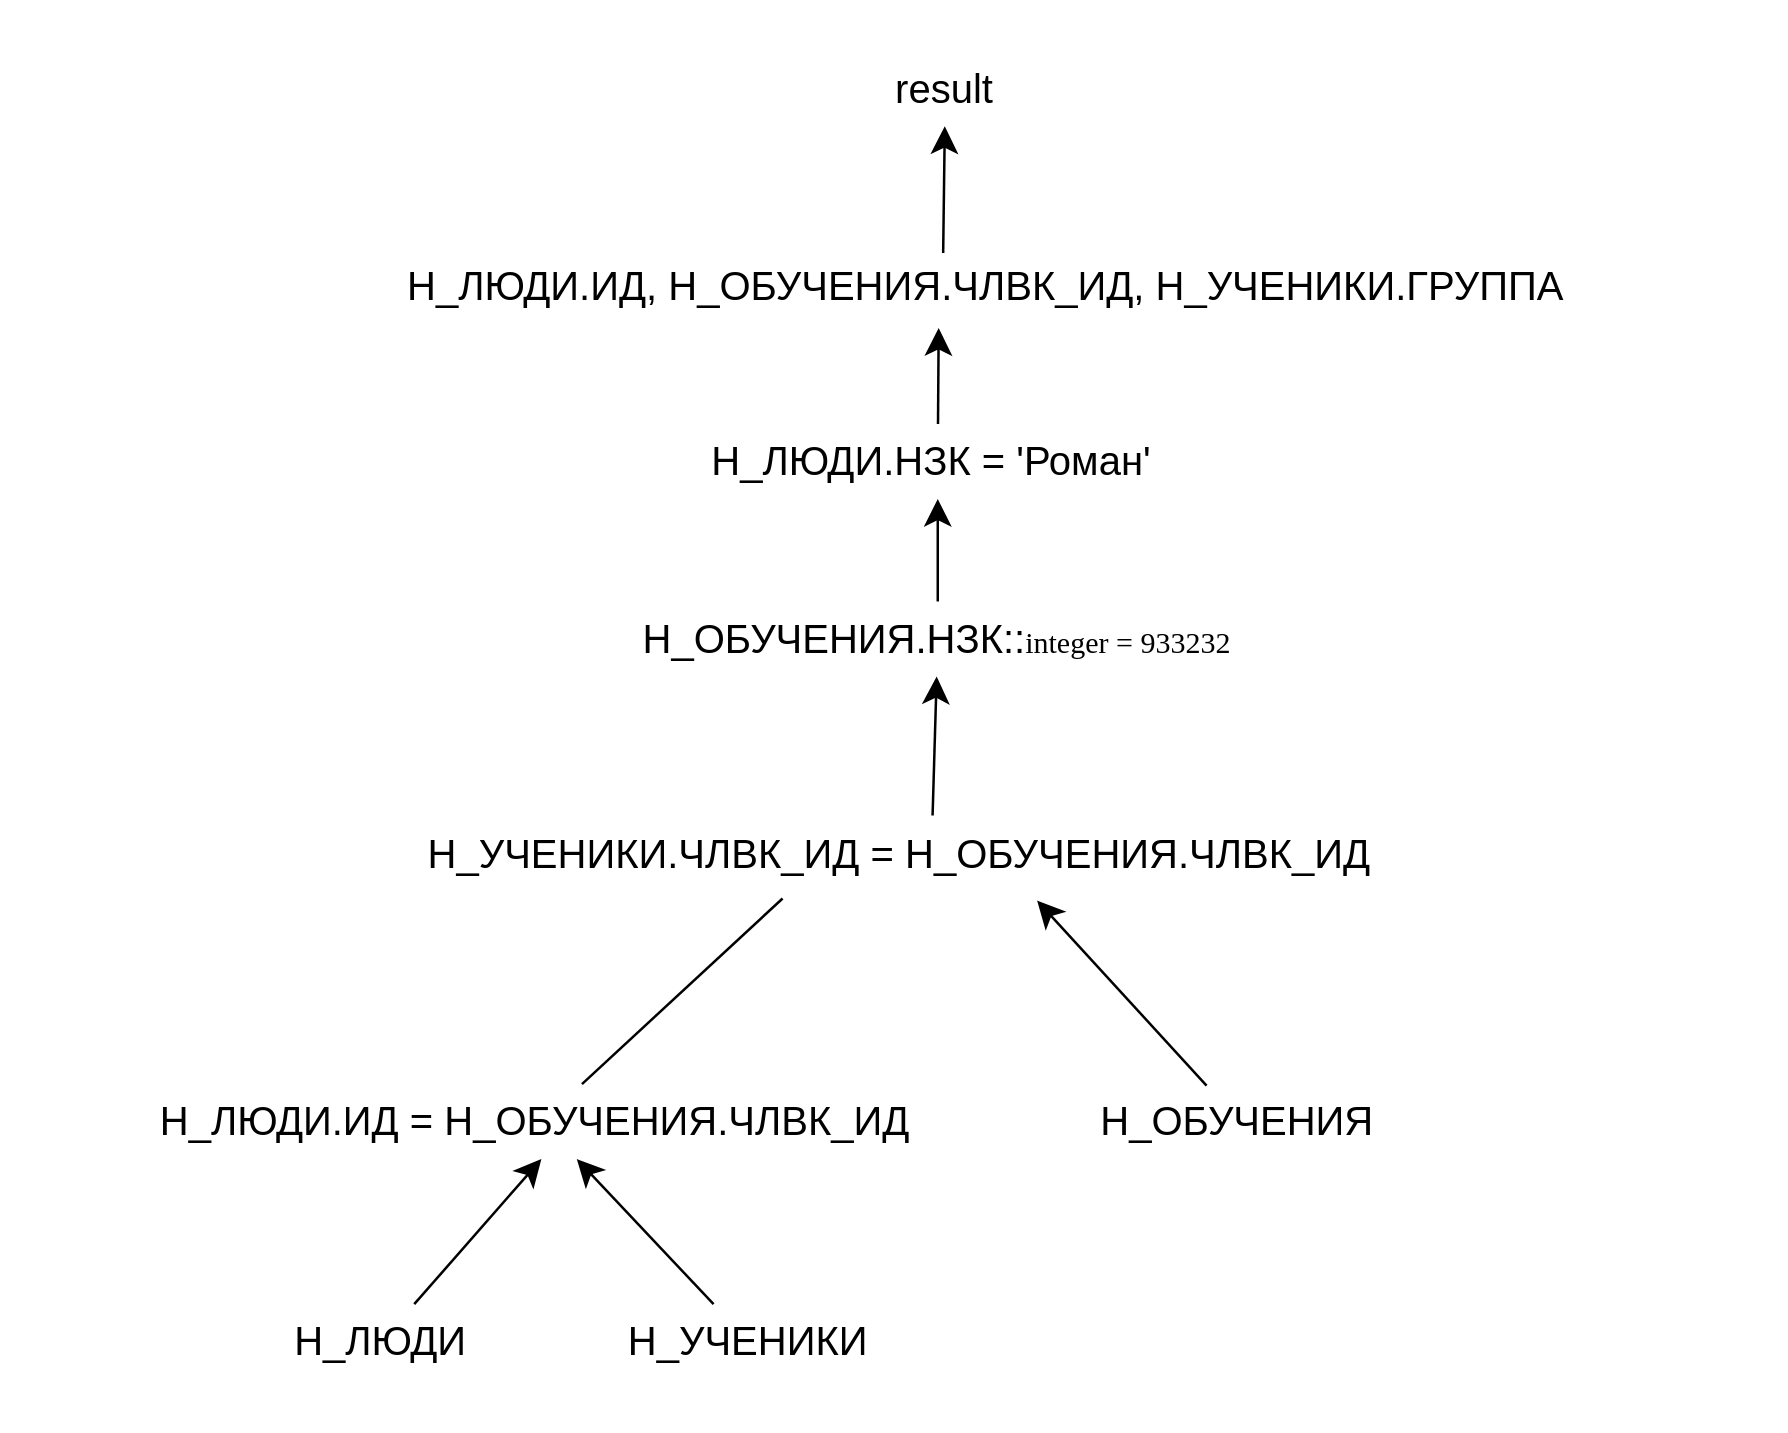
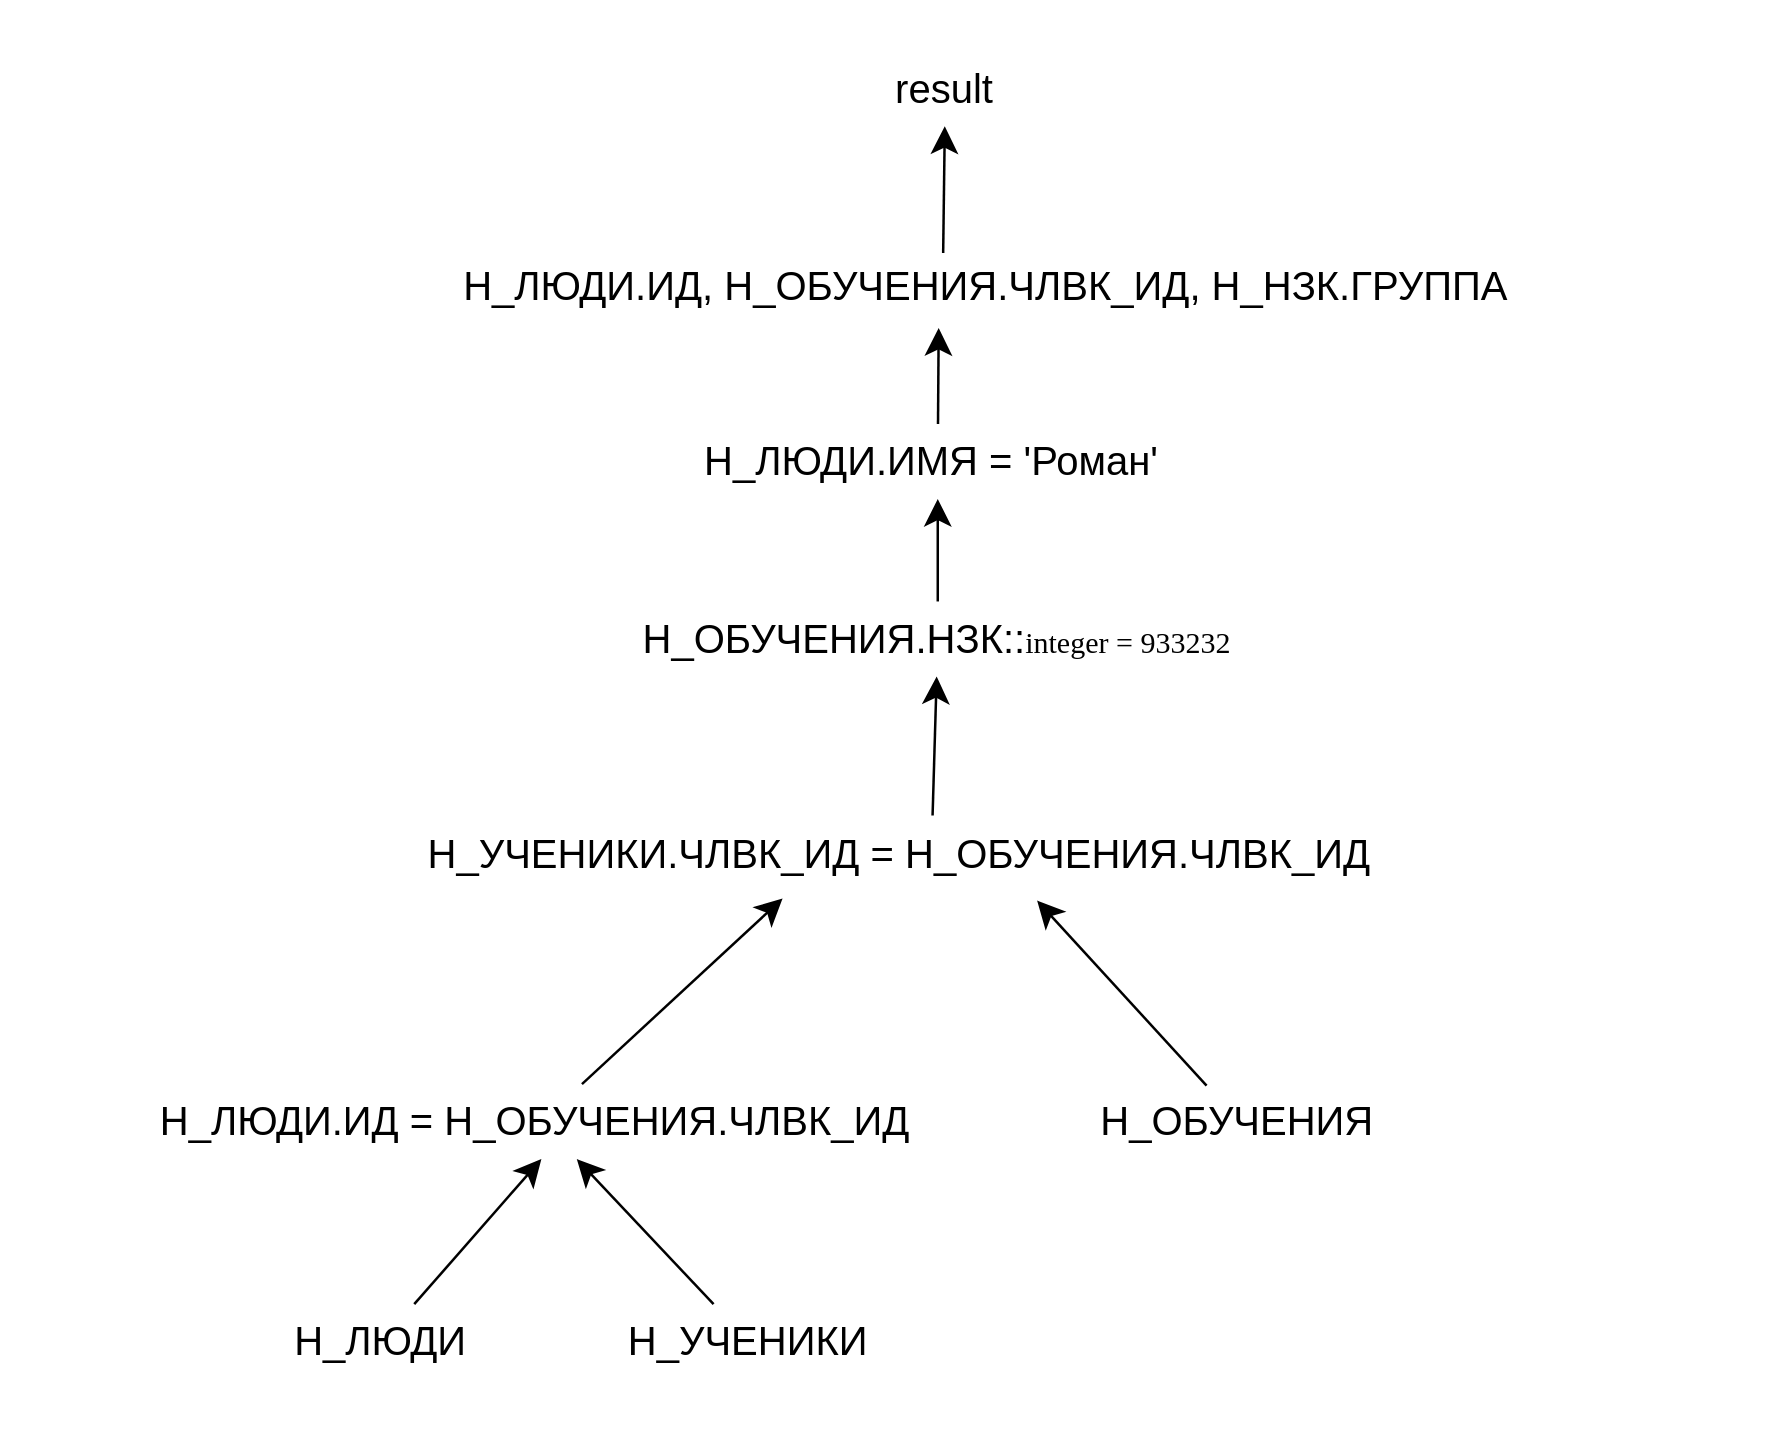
  <mxCell id="0" />
  <mxCell id="1" parent="0" />
  <mxCell id="2" style="edgeStyle=none;curved=1;rounded=0;orthogonalLoop=1;jettySize=auto;html=1;entryX=0.5;entryY=1;entryDx=0;entryDy=0;fontSize=12;startSize=8;endSize=8;" edge="1" parent="1" source="3" target="7"><mxGeometry relative="1" as="geometry" /></mxCell>
  <mxCell id="3" value="Н_ЛЮДИ" style="text;html=1;strokeColor=none;fillColor=none;align=center;verticalAlign=middle;whiteSpace=wrap;rounded=0;fontSize=16;" vertex="1" parent="1"><mxGeometry x="38" y="521" width="228" height="30" as="geometry" /></mxCell>
  <mxCell id="4" style="edgeStyle=none;curved=1;rounded=0;orthogonalLoop=1;jettySize=auto;html=1;fontSize=12;startSize=8;endSize=8;" edge="1" parent="1" source="5" target="7"><mxGeometry relative="1" as="geometry" /></mxCell>
  <mxCell id="5" value="Н_УЧЕНИКИ" style="text;html=1;strokeColor=none;fillColor=none;align=center;verticalAlign=middle;whiteSpace=wrap;rounded=0;fontSize=16;" vertex="1" parent="1"><mxGeometry x="216" y="521" width="166" height="30" as="geometry" /></mxCell>
- <mxCell id="6" style="edgeStyle=none;curved=1;rounded=0;orthogonalLoop=1;jettySize=auto;html=1;entryX=0.381;entryY=1.093;entryDx=0;entryDy=0;entryPerimeter=0;fontSize=12;startSize=8;endSize=8;endArrow=none;" edge="1" parent="1" source="7" target="10"><mxGeometry relative="1" as="geometry" /></mxCell>
+ <mxCell id="6" style="edgeStyle=none;curved=1;rounded=0;orthogonalLoop=1;jettySize=auto;html=1;entryX=0.381;entryY=1.093;entryDx=0;entryDy=0;entryPerimeter=0;fontSize=12;startSize=8;endSize=8;" edge="1" parent="1" source="7" target="10"><mxGeometry relative="1" as="geometry" /></mxCell>
  <mxCell id="7" value="Н_ЛЮДИ.ИД = Н_ОБУЧЕНИЯ.ЧЛВК_ИД&amp;nbsp;" style="text;html=1;strokeColor=none;fillColor=none;align=center;verticalAlign=middle;whiteSpace=wrap;rounded=0;fontSize=16;" vertex="1" parent="1"><mxGeometry x="20" y="433" width="392" height="30" as="geometry" /></mxCell>
  <mxCell id="8" value="Н_ОБУЧЕНИЯ" style="text;strokeColor=none;fillColor=none;align=left;verticalAlign=middle;spacingLeft=4;spacingRight=4;overflow=hidden;points=[[0,0.5],[1,0.5]];portConstraint=eastwest;rotatable=0;whiteSpace=wrap;html=1;fontSize=16;" vertex="1" parent="1"><mxGeometry x="434" y="433" width="124" height="30" as="geometry" /></mxCell>
  <mxCell id="9" value="" style="endArrow=classic;html=1;rounded=0;fontSize=12;startSize=8;endSize=8;curved=1;exitX=0.387;exitY=0.02;exitDx=0;exitDy=0;exitPerimeter=0;entryX=0.644;entryY=1.12;entryDx=0;entryDy=0;entryPerimeter=0;" edge="1" parent="1" source="8" target="10"><mxGeometry width="50" height="50" relative="1" as="geometry"><mxPoint x="328" y="365" as="sourcePoint" /><mxPoint x="415" y="347" as="targetPoint" /></mxGeometry></mxCell>
  <mxCell id="10" value="Н_УЧЕНИКИ.ЧЛВК_ИД = Н_ОБУЧЕНИЯ.ЧЛВК_ИД" style="text;strokeColor=none;fillColor=none;align=left;verticalAlign=middle;spacingLeft=4;spacingRight=4;overflow=hidden;points=[[0,0.5],[1,0.5]];portConstraint=eastwest;rotatable=0;whiteSpace=wrap;html=1;fontSize=16;" vertex="1" parent="1"><mxGeometry x="165" y="326" width="387" height="30" as="geometry" /></mxCell>
  <mxCell id="11" value="" style="endArrow=classic;html=1;rounded=0;fontSize=12;startSize=8;endSize=8;curved=1;exitX=0.536;exitY=-0.013;exitDx=0;exitDy=0;exitPerimeter=0;" edge="1" parent="1" source="10" target="13"><mxGeometry width="50" height="50" relative="1" as="geometry"><mxPoint x="328" y="356" as="sourcePoint" /><mxPoint x="373" y="249" as="targetPoint" /></mxGeometry></mxCell>
  <mxCell id="12" style="edgeStyle=none;curved=1;rounded=0;orthogonalLoop=1;jettySize=auto;html=1;fontSize=12;startSize=8;endSize=8;" edge="1" parent="1" source="13" target="15"><mxGeometry relative="1" as="geometry" /></mxCell>
  <mxCell id="13" value="Н_ОБУЧЕНИЯ.НЗК::&lt;span style=&quot;font-size:9.0pt;line-height:106%;font-family:&amp;quot;Lucida Console&amp;quot;;&lt;br/&gt;mso-fareast-font-family:Calibri;mso-fareast-theme-font:minor-latin;mso-bidi-font-family:&lt;br/&gt;&amp;quot;Lucida Console&amp;quot;;mso-font-kerning:0pt;mso-ansi-language:EN-US;mso-fareast-language:&lt;br/&gt;EN-US;mso-bidi-language:AR-SA&quot; lang=&quot;EN-US&quot;&gt;integer&lt;/span&gt;&lt;span style=&quot;font-size:9.0pt;&lt;br/&gt;line-height:106%;font-family:&amp;quot;Lucida Console&amp;quot;;mso-fareast-font-family:Calibri;&lt;br/&gt;mso-fareast-theme-font:minor-latin;mso-bidi-font-family:&amp;quot;Lucida Console&amp;quot;;&lt;br/&gt;mso-font-kerning:0pt;mso-ansi-language:RU;mso-fareast-language:EN-US;&lt;br/&gt;mso-bidi-language:AR-SA&quot;&gt; = 933232&lt;/span&gt;" style="text;html=1;strokeColor=none;fillColor=none;align=center;verticalAlign=middle;whiteSpace=wrap;rounded=0;fontSize=16;" vertex="1" parent="1"><mxGeometry x="191" y="240" width="367" height="30" as="geometry" /></mxCell>
  <mxCell id="14" style="edgeStyle=none;curved=1;rounded=0;orthogonalLoop=1;jettySize=auto;html=1;fontSize=12;startSize=8;endSize=8;entryX=0.468;entryY=1.056;entryDx=0;entryDy=0;entryPerimeter=0;" edge="1" parent="1" source="15" target="18"><mxGeometry relative="1" as="geometry"><mxPoint x="482" y="158" as="targetPoint" /></mxGeometry></mxCell>
- <mxCell id="15" value="Н_ЛЮДИ.НЗК = 'Роман'&amp;nbsp;" style="text;html=1;strokeColor=none;fillColor=none;align=center;verticalAlign=middle;whiteSpace=wrap;rounded=0;fontSize=16;" vertex="1" parent="1"><mxGeometry x="191" y="169" width="367" height="30" as="geometry" /></mxCell>
+ <mxCell id="15" value="Н_ЛЮДИ.ИМЯ = 'Роман'&amp;nbsp;" style="text;html=1;strokeColor=none;fillColor=none;align=center;verticalAlign=middle;whiteSpace=wrap;rounded=0;fontSize=16;" vertex="1" parent="1"><mxGeometry x="191" y="169" width="367" height="30" as="geometry" /></mxCell>
  <mxCell id="16" value="result" style="text;html=1;strokeColor=none;fillColor=none;align=center;verticalAlign=middle;whiteSpace=wrap;rounded=0;fontSize=16;" vertex="1" parent="1"><mxGeometry x="194" y="20" width="367" height="30" as="geometry" /></mxCell>
  <mxCell id="17" style="edgeStyle=none;curved=1;rounded=0;orthogonalLoop=1;jettySize=auto;html=1;fontSize=12;startSize=8;endSize=8;exitX=0.471;exitY=0.056;exitDx=0;exitDy=0;exitPerimeter=0;" edge="1" parent="1" source="18" target="16"><mxGeometry relative="1" as="geometry" /></mxCell>
- <mxCell id="18" value="Н_ЛЮДИ.ИД, Н_ОБУЧЕНИЯ.ЧЛВК_ИД, Н_УЧЕНИКИ.ГРУППА " style="text;html=1;strokeColor=none;fillColor=none;align=center;verticalAlign=middle;whiteSpace=wrap;rounded=0;fontSize=16;" vertex="1" parent="1"><mxGeometry x="95" y="99" width="598" height="30" as="geometry" /></mxCell>
+ <mxCell id="18" value="Н_ЛЮДИ.ИД, Н_ОБУЧЕНИЯ.ЧЛВК_ИД, Н_НЗК.ГРУППА " style="text;html=1;strokeColor=none;fillColor=none;align=center;verticalAlign=middle;whiteSpace=wrap;rounded=0;fontSize=16;" vertex="1" parent="1"><mxGeometry x="95" y="99" width="598" height="30" as="geometry" /></mxCell>
